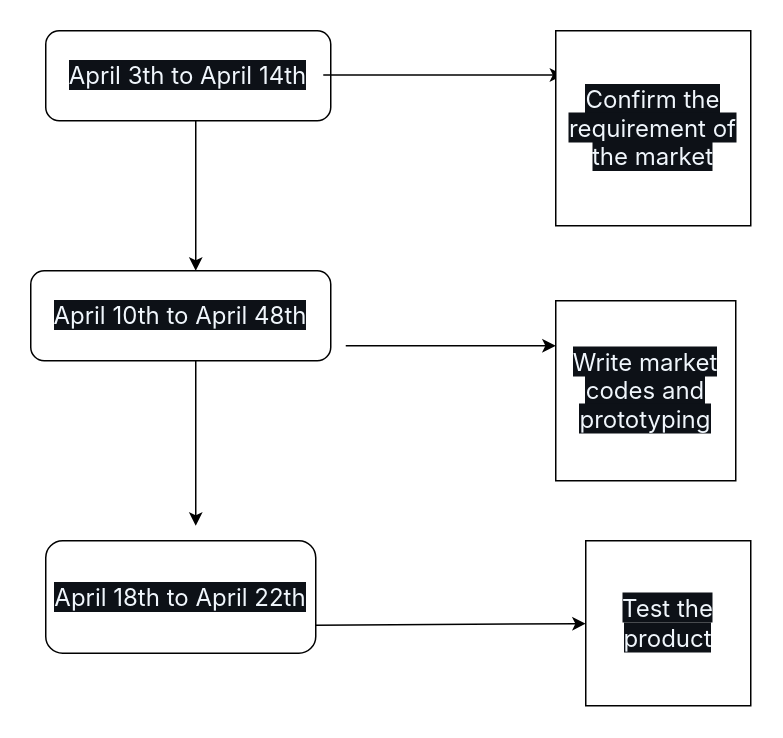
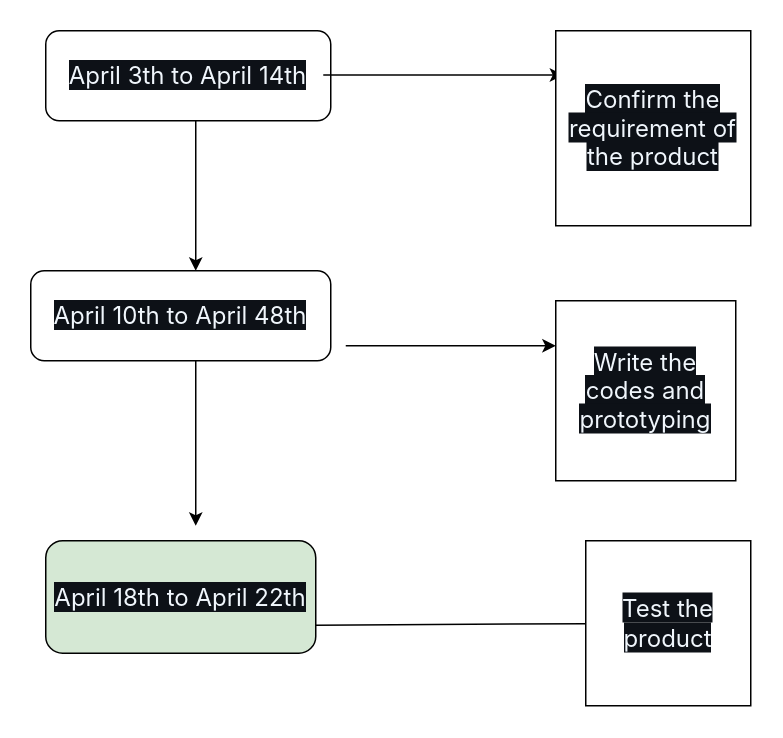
  <mxCell id="0" />
  <mxCell id="1" parent="0" />
  <mxCell id="2" value="&lt;span style=&quot;color: rgb(240, 246, 252); font-family: -apple-system, BlinkMacSystemFont, &amp;quot;Segoe UI&amp;quot;, &amp;quot;Noto Sans&amp;quot;, Helvetica, Arial, sans-serif, &amp;quot;Apple Color Emoji&amp;quot;, &amp;quot;Segoe UI Emoji&amp;quot;; font-size: 16px; text-align: left; background-color: rgb(13, 17, 23);&quot;&gt;April 3th to April 14th&lt;/span&gt;" style="rounded=1;whiteSpace=wrap;html=1;" vertex="1" parent="1"><mxGeometry x="30" y="20" width="190" height="60" as="geometry" /></mxCell>
  <mxCell id="3" value="" style="ellipse;whiteSpace=wrap;html=1;align=center;aspect=fixed;fillColor=none;strokeColor=none;resizable=0;perimeter=centerPerimeter;rotatable=0;allowArrows=0;points=[];outlineConnect=1;" vertex="1" parent="1"><mxGeometry x="290" y="340" width="10" height="10" as="geometry" /></mxCell>
  <mxCell id="4" value="" style="ellipse;whiteSpace=wrap;html=1;align=center;aspect=fixed;fillColor=none;strokeColor=none;resizable=0;perimeter=centerPerimeter;rotatable=0;allowArrows=0;points=[];outlineConnect=1;" vertex="1" parent="1"><mxGeometry x="290" y="340" width="10" height="10" as="geometry" /></mxCell>
  <mxCell id="5" value="" style="endArrow=classic;html=1;rounded=0;" edge="1" parent="1"><mxGeometry width="50" height="50" relative="1" as="geometry"><mxPoint x="130" y="80" as="sourcePoint" /><mxPoint x="130" y="180" as="targetPoint" /><Array as="points" /></mxGeometry></mxCell>
  <mxCell id="6" value="&lt;span style=&quot;color: rgb(240, 246, 252); font-family: -apple-system, BlinkMacSystemFont, &amp;quot;Segoe UI&amp;quot;, &amp;quot;Noto Sans&amp;quot;, Helvetica, Arial, sans-serif, &amp;quot;Apple Color Emoji&amp;quot;, &amp;quot;Segoe UI Emoji&amp;quot;; font-size: 16px; text-align: left; background-color: rgb(13, 17, 23);&quot;&gt;April 10th to April 48th&lt;/span&gt;" style="rounded=1;whiteSpace=wrap;html=1;" vertex="1" parent="1"><mxGeometry x="20" y="180" width="200" height="60" as="geometry" /></mxCell>
  <mxCell id="7" value="" style="endArrow=classic;html=1;rounded=0;" edge="1" parent="1"><mxGeometry width="50" height="50" relative="1" as="geometry"><mxPoint x="130" y="240" as="sourcePoint" /><mxPoint x="130" y="350" as="targetPoint" /><Array as="points"><mxPoint x="130" y="280" /></Array></mxGeometry></mxCell>
- <mxCell id="8" value="&lt;span style=&quot;color: rgb(240, 246, 252); font-family: -apple-system, BlinkMacSystemFont, &amp;quot;Segoe UI&amp;quot;, &amp;quot;Noto Sans&amp;quot;, Helvetica, Arial, sans-serif, &amp;quot;Apple Color Emoji&amp;quot;, &amp;quot;Segoe UI Emoji&amp;quot;; font-size: 16px; text-align: left; background-color: rgb(13, 17, 23);&quot;&gt;April 18th to April 22th&lt;/span&gt;" style="rounded=1;whiteSpace=wrap;html=1;" vertex="1" parent="1"><mxGeometry x="30" y="360" width="180" height="75" as="geometry" /></mxCell>
+ <mxCell id="8" value="&lt;span style=&quot;color: rgb(240, 246, 252); font-family: -apple-system, BlinkMacSystemFont, &amp;quot;Segoe UI&amp;quot;, &amp;quot;Noto Sans&amp;quot;, Helvetica, Arial, sans-serif, &amp;quot;Apple Color Emoji&amp;quot;, &amp;quot;Segoe UI Emoji&amp;quot;; font-size: 16px; text-align: left; background-color: rgb(13, 17, 23);&quot;&gt;April 18th to April 22th&lt;/span&gt;" style="rounded=1;whiteSpace=wrap;html=1;fillColor=#d5e8d4;" vertex="1" parent="1"><mxGeometry x="30" y="360" width="180" height="75" as="geometry" /></mxCell>
  <mxCell id="9" value="" style="endArrow=classic;html=1;rounded=0;" edge="1" parent="1"><mxGeometry width="50" height="50" relative="1" as="geometry"><mxPoint x="215" y="49.5" as="sourcePoint" /><mxPoint x="375" y="49.5" as="targetPoint" /><Array as="points" /></mxGeometry></mxCell>
- <mxCell id="10" value="&lt;span style=&quot;color: rgb(240, 246, 252); font-family: -apple-system, BlinkMacSystemFont, &amp;quot;Segoe UI&amp;quot;, &amp;quot;Noto Sans&amp;quot;, Helvetica, Arial, sans-serif, &amp;quot;Apple Color Emoji&amp;quot;, &amp;quot;Segoe UI Emoji&amp;quot;; font-size: 16px; text-align: left; background-color: rgb(13, 17, 23);&quot;&gt;Confirm the requirement of the market&lt;/span&gt;" style="whiteSpace=wrap;html=1;aspect=fixed;" vertex="1" parent="1"><mxGeometry x="370" y="20" width="130" height="130" as="geometry" /></mxCell>
+ <mxCell id="10" value="&lt;span style=&quot;color: rgb(240, 246, 252); font-family: -apple-system, BlinkMacSystemFont, &amp;quot;Segoe UI&amp;quot;, &amp;quot;Noto Sans&amp;quot;, Helvetica, Arial, sans-serif, &amp;quot;Apple Color Emoji&amp;quot;, &amp;quot;Segoe UI Emoji&amp;quot;; font-size: 16px; text-align: left; background-color: rgb(13, 17, 23);&quot;&gt;Confirm the requirement of the product&lt;/span&gt;" style="whiteSpace=wrap;html=1;aspect=fixed;" vertex="1" parent="1"><mxGeometry x="370" y="20" width="130" height="130" as="geometry" /></mxCell>
  <mxCell id="11" value="" style="endArrow=classic;html=1;rounded=0;" edge="1" parent="1"><mxGeometry width="50" height="50" relative="1" as="geometry"><mxPoint x="230" y="230" as="sourcePoint" /><mxPoint x="370" y="230" as="targetPoint" /></mxGeometry></mxCell>
- <mxCell id="12" value="" style="endArrow=classic;html=1;rounded=0;exitX=1;exitY=0.75;exitDx=0;exitDy=0;" edge="1" parent="1" source="8" target="13"><mxGeometry width="50" height="50" relative="1" as="geometry"><mxPoint x="210" y="410" as="sourcePoint" /><mxPoint x="320" y="410" as="targetPoint" /></mxGeometry></mxCell>
+ <mxCell id="12" value="" style="endArrow=none;html=1;rounded=0;exitX=1;exitY=0.75;exitDx=0;exitDy=0;" edge="1" parent="1" source="8" target="13"><mxGeometry width="50" height="50" relative="1" as="geometry"><mxPoint x="210" y="410" as="sourcePoint" /><mxPoint x="320" y="410" as="targetPoint" /></mxGeometry></mxCell>
  <mxCell id="13" value="&lt;span style=&quot;color: rgb(240, 246, 252); font-family: -apple-system, BlinkMacSystemFont, &amp;quot;Segoe UI&amp;quot;, &amp;quot;Noto Sans&amp;quot;, Helvetica, Arial, sans-serif, &amp;quot;Apple Color Emoji&amp;quot;, &amp;quot;Segoe UI Emoji&amp;quot;; font-size: 16px; text-align: left; background-color: rgb(13, 17, 23);&quot;&gt;Test the product&lt;/span&gt;" style="whiteSpace=wrap;html=1;aspect=fixed;" vertex="1" parent="1"><mxGeometry x="390" y="360" width="110" height="110" as="geometry" /></mxCell>
- <mxCell id="14" value="&lt;span style=&quot;color: rgb(240, 246, 252); font-family: -apple-system, BlinkMacSystemFont, &amp;quot;Segoe UI&amp;quot;, &amp;quot;Noto Sans&amp;quot;, Helvetica, Arial, sans-serif, &amp;quot;Apple Color Emoji&amp;quot;, &amp;quot;Segoe UI Emoji&amp;quot;; font-size: 16px; text-align: left; background-color: rgb(13, 17, 23);&quot;&gt;Write market codes and prototyping&lt;/span&gt;" style="whiteSpace=wrap;html=1;aspect=fixed;" vertex="1" parent="1"><mxGeometry x="370" y="200" width="120" height="120" as="geometry" /></mxCell>
+ <mxCell id="14" value="&lt;span style=&quot;color: rgb(240, 246, 252); font-family: -apple-system, BlinkMacSystemFont, &amp;quot;Segoe UI&amp;quot;, &amp;quot;Noto Sans&amp;quot;, Helvetica, Arial, sans-serif, &amp;quot;Apple Color Emoji&amp;quot;, &amp;quot;Segoe UI Emoji&amp;quot;; font-size: 16px; text-align: left; background-color: rgb(13, 17, 23);&quot;&gt;Write the codes and prototyping&lt;/span&gt;" style="whiteSpace=wrap;html=1;aspect=fixed;" vertex="1" parent="1"><mxGeometry x="370" y="200" width="120" height="120" as="geometry" /></mxCell>
